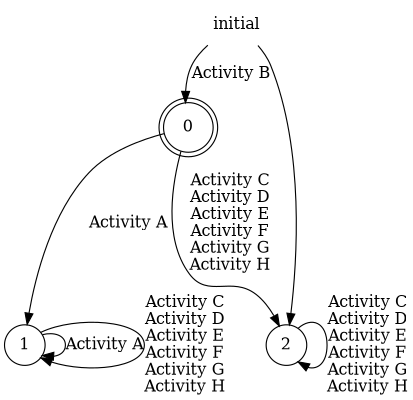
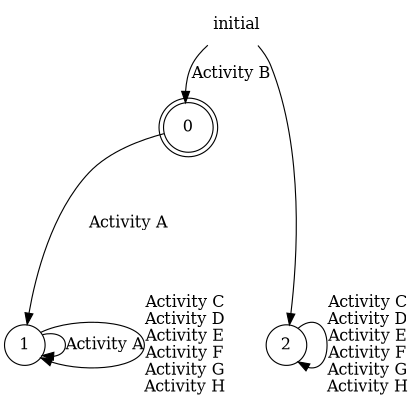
  digraph {
    rankdir=TB
    node [shape=circle]
    0 [shape=doublecircle]
    1
    2
    initial [shape=plaintext]
    0 -> 1 [label="Activity A"]
-   0 -> 2 [label="Activity C\nActivity D\nActivity E\nActivity F\nActivity G\nActivity H"]
    1 -> 1 [label="Activity A"]
    1 -> 1 [label="Activity C\nActivity D\nActivity E\nActivity F\nActivity G\nActivity H"]
    2 -> 2 [label="Activity C\nActivity D\nActivity E\nActivity F\nActivity G\nActivity H"]
    initial -> 0 [label="Activity B"]
    initial -> 2
  }
